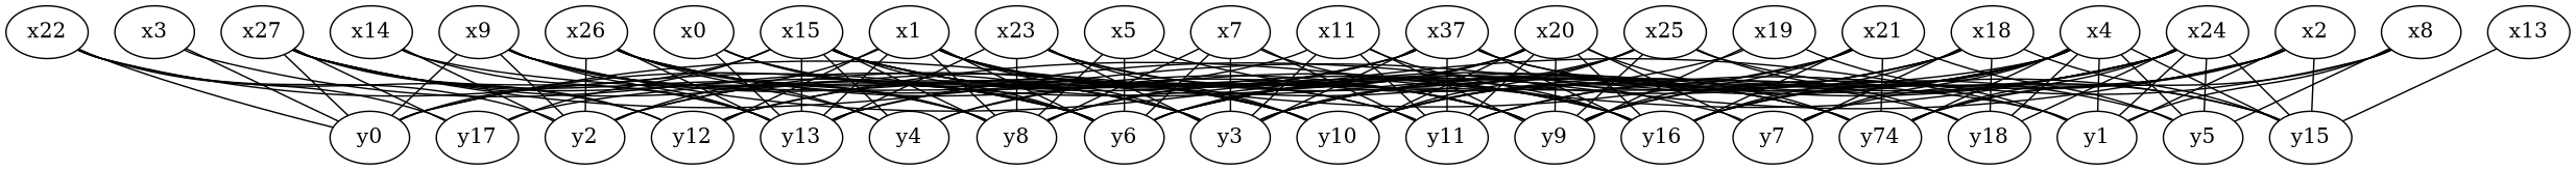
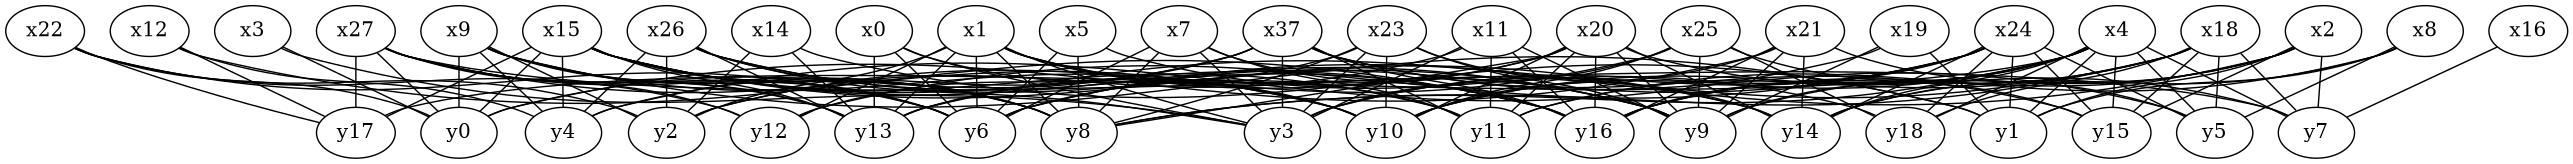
  strict graph {
    x25
    y3
    y18
    y15
    y10
    y9
    y2
    x1
    y12
    y13
    y6
    y8
-   y14 [label=y74]
+   y14
    y11
+   x12
    y16
    y17
    y4
    x23
    x4
    y1
    y7
    y5
    x20
    x21
    y0
    x27
    x3
    x5
    x15
    x2
    x8
    x22
    n34 [label=x37]
    x14
    x11
    x0
+   x16
    x19
    x9
    x26
    x7
    x24
-   x13
    x18
    x25 -- y3
    x25 -- y18
    x25 -- y15
    x25 -- y10
    x25 -- y9
    x25 -- y2
    x1 -- y3
    x1 -- y10
    x1 -- y9
    x1 -- y2
    x1 -- y12
    x1 -- y13
    x1 -- y6
    x1 -- y8
    x1 -- y14
    x1 -- y11
+   x12 -- y16
+   x12 -- y17
+   x12 -- y4
    x23 -- y3
    x23 -- y10
    x23 -- y9
    x23 -- y13
    x23 -- y8
    x23 -- y14
    x4 -- y3
    x4 -- y18
    x4 -- y15
    x4 -- y9
-   x4 -- y6
+   x4 -- y8
    x4 -- y14
    x4 -- y11
    x4 -- y16
    x4 -- y17
    x4 -- y1
    x4 -- y7
    x4 -- y5
    x20 -- y10
    x20 -- y9
    x20 -- y13
    x20 -- y6
    x20 -- y8
    x20 -- y14
    x20 -- y11
    x20 -- y16
    x20 -- y7
    x21 -- y10
    x21 -- y9
    x21 -- y14
    x21 -- y16
    x21 -- y5
    x21 -- y0
    x27 -- y10
    x27 -- y12
    x27 -- y13
    x27 -- y6
    x27 -- y8
    x27 -- y17
    x27 -- y7
    x27 -- y0
    x3 -- y3
    x3 -- y0
    x5 -- y18
    x5 -- y6
    x5 -- y8
    x15 -- y9
    x15 -- y13
    x15 -- y6
    x15 -- y8
    x15 -- y14
    x15 -- y11
    x15 -- y16
    x15 -- y17
    x15 -- y4
    x15 -- y0
    x2 -- y15
    x2 -- y9
    x2 -- y13
    x2 -- y14
    x2 -- y16
    x2 -- y1
    x2 -- y7
    x8 -- y14
    x8 -- y11
    x8 -- y1
    x8 -- y5
    x22 -- y2
    x22 -- y12
    x22 -- y6
    x22 -- y17
    x22 -- y0
    n34 -- y3
    n34 -- y15
    n34 -- y12
    n34 -- y11
    n34 -- y16
    n34 -- y4
    n34 -- y5
    n34 -- y0
    x14 -- y2
    x14 -- y13
    x14 -- y1
    x11 -- y3
    x11 -- y9
    x11 -- y2
    x11 -- y11
    x11 -- y16
    x0 -- y3
    x0 -- y10
    x0 -- y13
    x0 -- y6
+   x16 -- y7
    x19 -- y9
    x19 -- y4
    x19 -- y1
    x9 -- y10
    x9 -- y2
    x9 -- y13
    x9 -- y6
    x9 -- y8
    x9 -- y4
    x9 -- y1
    x9 -- y0
    x26 -- y3
    x26 -- y9
    x26 -- y2
    x26 -- y13
    x26 -- y8
    x26 -- y16
    x26 -- y4
    x7 -- y3
    x7 -- y6
    x7 -- y8
    x7 -- y11
    x7 -- y16
    x24 -- y3
    x24 -- y18
    x24 -- y15
    x24 -- y10
    x24 -- y12
    x24 -- y6
    x24 -- y14
    x24 -- y16
    x24 -- y1
    x24 -- y5
-   x13 -- y15
    x18 -- y18
    x18 -- y15
    x18 -- y10
    x18 -- y6
    x18 -- y8
    x18 -- y16
    x18 -- y7
+   x18 -- y5
  }
